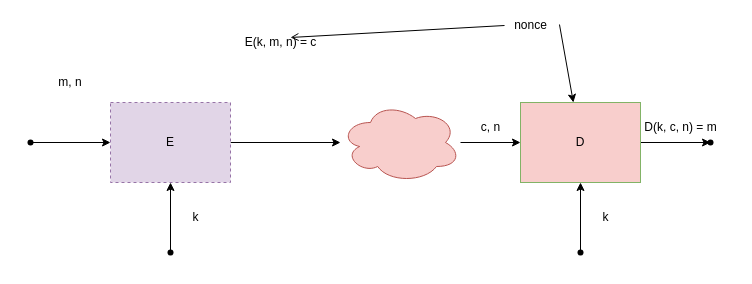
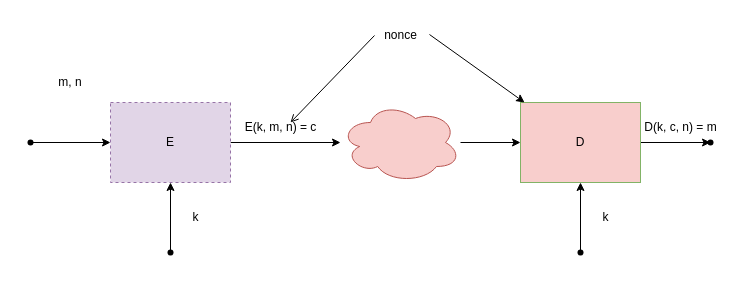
  <mxCell id="0" />
  <mxCell id="1" parent="0" />
  <mxCell id="2" value="" style="edgeStyle=orthogonalEdgeStyle;rounded=0;orthogonalLoop=1;jettySize=auto;html=1;" edge="1" parent="1" source="3" target="11"><mxGeometry relative="1" as="geometry" /></mxCell>
  <mxCell id="3" value="E" style="rounded=0;whiteSpace=wrap;html=1;fillColor=#e1d5e7;strokeColor=#9673a6;dashed=1;" vertex="1" parent="1"><mxGeometry x="110" y="102" width="120" height="80" as="geometry" /></mxCell>
  <mxCell id="4" value="" style="edgeStyle=orthogonalEdgeStyle;rounded=0;orthogonalLoop=1;jettySize=auto;html=1;" edge="1" parent="1" source="5" target="3"><mxGeometry relative="1" as="geometry" /></mxCell>
  <mxCell id="5" value="" style="shape=waypoint;sketch=0;fillStyle=solid;size=6;pointerEvents=1;points=[];fillColor=none;resizable=0;rotatable=0;perimeter=centerPerimeter;snapToPoint=1;" vertex="1" parent="1"><mxGeometry x="20" y="132" width="20" height="20" as="geometry" /></mxCell>
  <mxCell id="6" value="m, n" style="text;html=1;align=center;verticalAlign=middle;whiteSpace=wrap;rounded=0;" vertex="1" parent="1"><mxGeometry x="40" y="67" width="60" height="30" as="geometry" /></mxCell>
  <mxCell id="7" value="" style="edgeStyle=orthogonalEdgeStyle;rounded=0;orthogonalLoop=1;jettySize=auto;html=1;" edge="1" parent="1" source="8" target="3"><mxGeometry relative="1" as="geometry" /></mxCell>
  <mxCell id="8" value="" style="shape=waypoint;sketch=0;fillStyle=solid;size=6;pointerEvents=1;points=[];fillColor=none;resizable=0;rotatable=0;perimeter=centerPerimeter;snapToPoint=1;" vertex="1" parent="1"><mxGeometry x="160" y="242" width="20" height="20" as="geometry" /></mxCell>
  <mxCell id="9" value="k" style="text;html=1;align=center;verticalAlign=middle;resizable=0;points=[];autosize=1;strokeColor=none;fillColor=none;" vertex="1" parent="1"><mxGeometry x="180" y="202" width="30" height="30" as="geometry" /></mxCell>
  <mxCell id="10" value="" style="edgeStyle=orthogonalEdgeStyle;rounded=0;orthogonalLoop=1;jettySize=auto;html=1;" edge="1" parent="1" source="11" target="14"><mxGeometry relative="1" as="geometry" /></mxCell>
  <mxCell id="11" value="" style="ellipse;shape=cloud;whiteSpace=wrap;html=1;fillColor=#f8cecc;strokeColor=#b85450;" vertex="1" parent="1"><mxGeometry x="340" y="102" width="120" height="80" as="geometry" /></mxCell>
- <mxCell id="12" value="E(k, m, n) = c" style="text;html=1;align=center;verticalAlign=middle;resizable=0;points=[];autosize=1;strokeColor=none;fillColor=none;" vertex="1" parent="1"><mxGeometry x="230" y="27" width="100" height="30" as="geometry" /></mxCell>
+ <mxCell id="12" value="E(k, m, n) = c" style="text;html=1;align=center;verticalAlign=middle;resizable=0;points=[];autosize=1;strokeColor=none;fillColor=none;" vertex="1" parent="1"><mxGeometry x="230" y="112" width="100" height="30" as="geometry" /></mxCell>
  <mxCell id="13" value="" style="edgeStyle=orthogonalEdgeStyle;rounded=0;orthogonalLoop=1;jettySize=auto;html=1;" edge="1" parent="1" source="14" target="19"><mxGeometry relative="1" as="geometry" /></mxCell>
  <mxCell id="14" value="D" style="rounded=0;whiteSpace=wrap;html=1;fillColor=#f8cecc;strokeColor=#82b366;" vertex="1" parent="1"><mxGeometry x="520" y="102" width="120" height="80" as="geometry" /></mxCell>
- <mxCell id="15" value="c, n" style="text;html=1;align=center;verticalAlign=middle;resizable=0;points=[];autosize=1;strokeColor=none;fillColor=none;" vertex="1" parent="1"><mxGeometry x="470" y="112" width="40" height="30" as="geometry" /></mxCell>
  <mxCell id="16" value="" style="edgeStyle=orthogonalEdgeStyle;rounded=0;orthogonalLoop=1;jettySize=auto;html=1;" edge="1" parent="1" source="17"><mxGeometry relative="1" as="geometry"><mxPoint x="580" y="182" as="targetPoint" /></mxGeometry></mxCell>
  <mxCell id="17" value="" style="shape=waypoint;sketch=0;fillStyle=solid;size=6;pointerEvents=1;points=[];fillColor=none;resizable=0;rotatable=0;perimeter=centerPerimeter;snapToPoint=1;" vertex="1" parent="1"><mxGeometry x="570" y="242" width="20" height="20" as="geometry" /></mxCell>
  <mxCell id="18" value="k" style="text;html=1;align=center;verticalAlign=middle;resizable=0;points=[];autosize=1;strokeColor=none;fillColor=none;" vertex="1" parent="1"><mxGeometry x="590" y="202" width="30" height="30" as="geometry" /></mxCell>
  <mxCell id="19" value="" style="shape=waypoint;sketch=0;fillStyle=solid;size=6;pointerEvents=1;points=[];fillColor=none;resizable=0;rotatable=0;perimeter=centerPerimeter;snapToPoint=1;" vertex="1" parent="1"><mxGeometry x="700" y="132" width="20" height="20" as="geometry" /></mxCell>
  <mxCell id="20" value="D(k, c, n) = m" style="text;html=1;align=center;verticalAlign=middle;resizable=0;points=[];autosize=1;strokeColor=none;fillColor=none;" vertex="1" parent="1"><mxGeometry x="630" y="112" width="100" height="30" as="geometry" /></mxCell>
- <mxCell id="21" value="nonce" style="text;html=1;align=center;verticalAlign=middle;resizable=0;points=[];autosize=1;strokeColor=none;fillColor=none;" vertex="1" parent="1"><mxGeometry x="500" y="10" width="60" height="30" as="geometry" /></mxCell>
+ <mxCell id="21" value="nonce" style="text;html=1;align=center;verticalAlign=middle;resizable=0;points=[];autosize=1;strokeColor=none;fillColor=none;" vertex="1" parent="1"><mxGeometry x="370" y="20" width="60" height="30" as="geometry" /></mxCell>
  <mxCell id="22" value="" style="endArrow=open;html=1;rounded=0;exitX=0.067;exitY=0.5;exitDx=0;exitDy=0;exitPerimeter=0;entryX=0.6;entryY=0.333;entryDx=0;entryDy=0;entryPerimeter=0;" edge="1" parent="1" source="21" target="12"><mxGeometry width="50" height="50" relative="1" as="geometry"><mxPoint x="350" y="322" as="sourcePoint" /><mxPoint x="400" y="272" as="targetPoint" /></mxGeometry></mxCell>
  <mxCell id="23" value="" style="endArrow=classic;html=1;rounded=0;exitX=0.983;exitY=0.467;exitDx=0;exitDy=0;exitPerimeter=0;" edge="1" parent="1" source="21" target="14"><mxGeometry width="50" height="50" relative="1" as="geometry"><mxPoint x="350" y="322" as="sourcePoint" /><mxPoint x="400" y="272" as="targetPoint" /></mxGeometry></mxCell>
